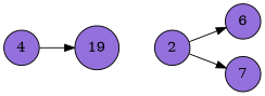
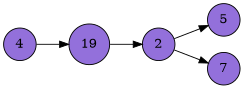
  digraph {
    rankdir=LR
    node [color=black fillcolor="#9370DB" shape=circle style=filled]
    edge [color=black]
    n1 [label=19]
    4
    n3 [label=2]
-   5 [label=6]
+   5
    7
+   n1 -> n3
    4 -> n1
    n3 -> 5
    n3 -> 7
  }
